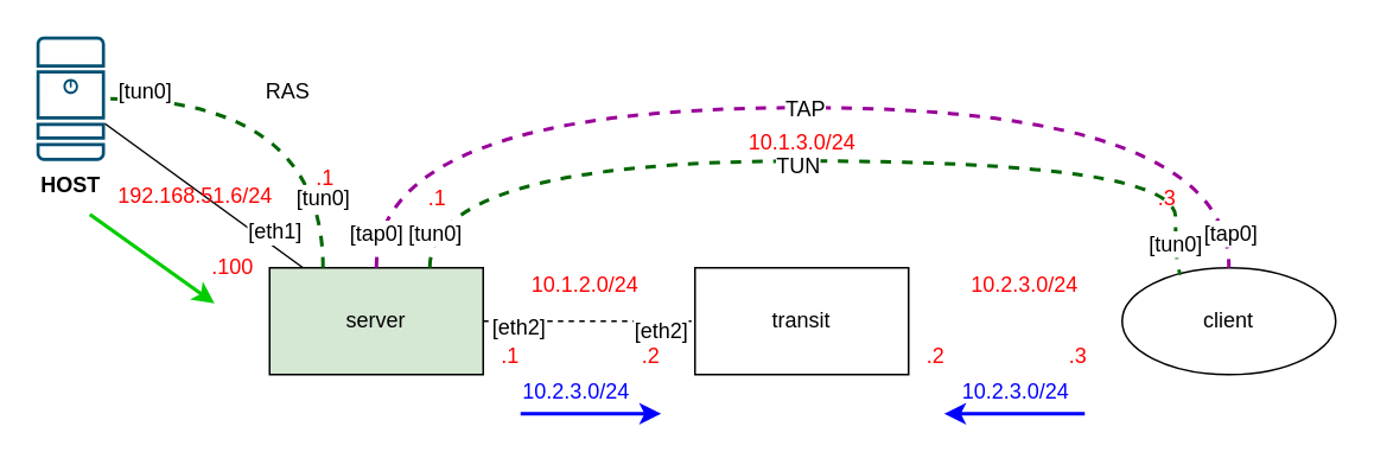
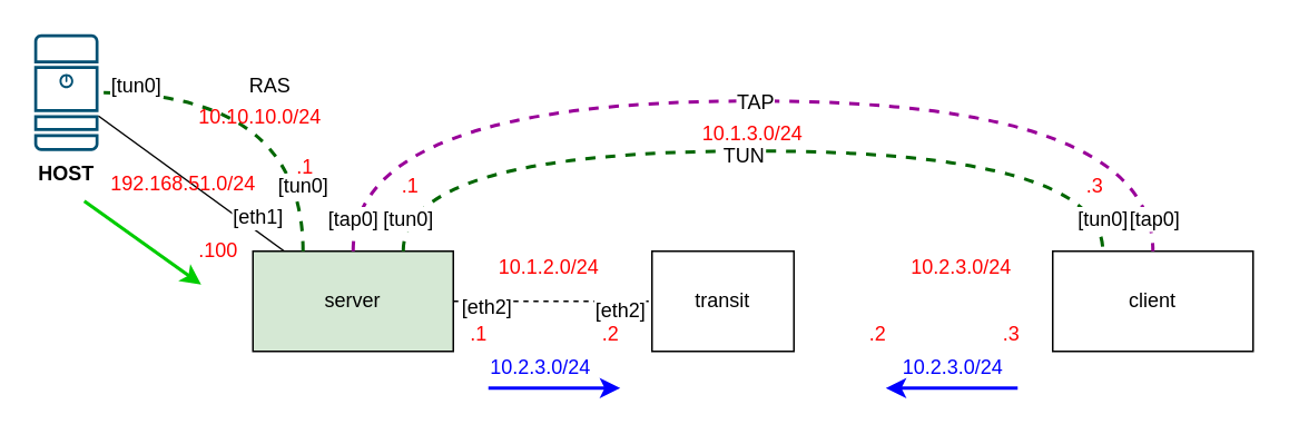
  <mxCell id="0" />
  <mxCell id="1" parent="0" />
  <mxCell id="2" value="HOST" style="points=[[0.015,0.015,0],[0.985,0.015,0],[0.985,0.985,0],[0.015,0.985,0],[0.25,0,0],[0.5,0,0],[0.75,0,0],[1,0.25,0],[1,0.5,0],[1,0.75,0],[0.75,1,0],[0.5,1,0],[0.25,1,0],[0,0.75,0],[0,0.5,0],[0,0.25,0]];verticalLabelPosition=bottom;html=1;verticalAlign=top;aspect=fixed;align=center;pointerEvents=1;shape=mxgraph.cisco19.server;fillColor=#005073;strokeColor=none;fontColor=#000000;fontStyle=1" parent="1" vertex="1"><mxGeometry x="20" y="20" width="38.5" height="70" as="geometry" /></mxCell>
  <mxCell id="3" style="edgeStyle=none;rounded=0;orthogonalLoop=1;jettySize=auto;html=1;endArrow=none;endFill=0;" parent="1" source="2" target="8" edge="1"><mxGeometry relative="1" as="geometry"><mxPoint x="162.75" y="-37.225" as="sourcePoint" /><mxPoint x="288.25" y="-37.25" as="targetPoint" /></mxGeometry></mxCell>
  <mxCell id="4" value="[eth1]" style="text;html=1;align=center;verticalAlign=middle;resizable=0;points=[];labelBackgroundColor=#ffffff;" parent="3" vertex="1" connectable="0"><mxGeometry x="0.6" y="-3" relative="1" as="geometry"><mxPoint x="7.33" y="-6.17" as="offset" /></mxGeometry></mxCell>
- <mxCell id="5" value="192.168.51.6/24" style="text;html=1;align=center;verticalAlign=middle;resizable=0;points=[];autosize=1;fontColor=#FF0000;" parent="1" vertex="1"><mxGeometry x="58.5" y="100" width="100" height="20" as="geometry" /></mxCell>
+ <mxCell id="5" value="192.168.51.0/24" style="text;html=1;align=center;verticalAlign=middle;resizable=0;points=[];autosize=1;fontColor=#FF0000;" parent="1" vertex="1"><mxGeometry x="58.5" y="100" width="100" height="20" as="geometry" /></mxCell>
  <mxCell id="6" value=".100" style="text;html=1;align=center;verticalAlign=middle;resizable=0;points=[];autosize=1;fontColor=#FF0000;" parent="1" vertex="1"><mxGeometry x="110" y="140" width="40" height="20" as="geometry" /></mxCell>
  <mxCell id="7" style="edgeStyle=none;rounded=0;orthogonalLoop=1;jettySize=auto;html=1;endArrow=classic;endFill=1;strokeColor=#00CC00;strokeWidth=2;" parent="1" edge="1"><mxGeometry relative="1" as="geometry"><mxPoint x="50" y="120" as="sourcePoint" /><mxPoint x="120" y="170" as="targetPoint" /></mxGeometry></mxCell>
  <mxCell id="8" value="server" style="rounded=0;whiteSpace=wrap;html=1;fillColor=#d5e8d4;" vertex="1" parent="1"><mxGeometry x="151" y="150" width="120" height="60" as="geometry" /></mxCell>
- <mxCell id="9" value="client" style="ellipse;whiteSpace=wrap;html=1;" vertex="1" parent="1"><mxGeometry x="630" y="150" width="120" height="60" as="geometry" /></mxCell>
+ <mxCell id="9" value="client" style="rounded=0;whiteSpace=wrap;html=1;" vertex="1" parent="1"><mxGeometry x="630" y="150" width="120" height="60" as="geometry" /></mxCell>
  <mxCell id="10" style="edgeStyle=none;rounded=0;orthogonalLoop=1;jettySize=auto;html=1;endArrow=none;endFill=0;exitX=1;exitY=0.5;exitDx=0;exitDy=0;entryX=0;entryY=0.5;entryDx=0;entryDy=0;dashed=1;" edge="1" parent="1" source="8" target="13"><mxGeometry relative="1" as="geometry"><mxPoint x="331" y="-55" as="sourcePoint" /><mxPoint x="480" y="-55" as="targetPoint" /></mxGeometry></mxCell>
  <mxCell id="11" value="[eth2]" style="text;html=1;align=center;verticalAlign=middle;resizable=0;points=[];labelBackgroundColor=#ffffff;" vertex="1" connectable="0" parent="10"><mxGeometry x="-0.821" y="-3" relative="1" as="geometry"><mxPoint x="8" as="offset" /></mxGeometry></mxCell>
  <mxCell id="12" value="[eth2]" style="text;html=1;align=center;verticalAlign=middle;resizable=0;points=[];labelBackgroundColor=#ffffff;" vertex="1" connectable="0" parent="10"><mxGeometry x="0.6" y="-3" relative="1" as="geometry"><mxPoint x="4" y="2" as="offset" /></mxGeometry></mxCell>
- <mxCell id="13" value="transit" style="rounded=0;whiteSpace=wrap;html=1;" vertex="1" parent="1"><mxGeometry x="390" y="150" width="120" height="60" as="geometry" /></mxCell>
+ <mxCell id="13" value="transit" style="rounded=0;whiteSpace=wrap;html=1;" vertex="1" parent="1"><mxGeometry x="390" y="150" width="85" height="60" as="geometry" /></mxCell>
  <mxCell id="14" value="10.1.2.0/24" style="text;html=1;align=center;verticalAlign=middle;resizable=0;points=[];autosize=1;fontColor=#FF0000;" vertex="1" parent="1"><mxGeometry x="288" y="150" width="80" height="20" as="geometry" /></mxCell>
  <mxCell id="15" value="10.2.3.0/24" style="text;html=1;align=center;verticalAlign=middle;resizable=0;points=[];autosize=1;fontColor=#FF0000;" vertex="1" parent="1"><mxGeometry x="535" y="150" width="80" height="20" as="geometry" /></mxCell>
  <mxCell id="16" value=".1" style="text;html=1;align=center;verticalAlign=middle;resizable=0;points=[];autosize=1;fontColor=#FF0000;" vertex="1" parent="1"><mxGeometry x="271" y="190" width="30" height="20" as="geometry" /></mxCell>
  <mxCell id="17" value=".2" style="text;html=1;align=center;verticalAlign=middle;resizable=0;points=[];autosize=1;fontColor=#FF0000;" vertex="1" parent="1"><mxGeometry x="350" y="190" width="30" height="20" as="geometry" /></mxCell>
  <mxCell id="18" value=".2" style="text;html=1;align=center;verticalAlign=middle;resizable=0;points=[];autosize=1;fontColor=#FF0000;" vertex="1" parent="1"><mxGeometry x="510" y="190" width="30" height="20" as="geometry" /></mxCell>
  <mxCell id="19" value=".3" style="text;html=1;align=center;verticalAlign=middle;resizable=0;points=[];autosize=1;fontColor=#FF0000;" vertex="1" parent="1"><mxGeometry x="590" y="190" width="30" height="20" as="geometry" /></mxCell>
  <mxCell id="20" style="rounded=0;orthogonalLoop=1;jettySize=auto;html=1;exitX=0.5;exitY=0;exitDx=0;exitDy=0;entryX=0.5;entryY=0;entryDx=0;entryDy=0;endArrow=none;endFill=0;strokeWidth=2;strokeColor=#990099;dashed=1;edgeStyle=orthogonalEdgeStyle;curved=1;" edge="1" parent="1" source="8" target="9"><mxGeometry relative="1" as="geometry"><mxPoint x="288.25" y="-37.25" as="sourcePoint" /><mxPoint x="522.75" y="-37.225" as="targetPoint" /><Array as="points"><mxPoint x="211" y="60" /><mxPoint x="690" y="60" /></Array></mxGeometry></mxCell>
  <mxCell id="21" value="TAP" style="text;html=1;align=center;verticalAlign=middle;resizable=0;points=[];labelBackgroundColor=#ffffff;" vertex="1" connectable="0" parent="20"><mxGeometry x="0.049" y="-1" relative="1" as="geometry"><mxPoint x="-15.05" y="-1" as="offset" /></mxGeometry></mxCell>
  <mxCell id="22" value="[tap0]" style="text;html=1;align=center;verticalAlign=middle;resizable=0;points=[];labelBackgroundColor=#ffffff;" vertex="1" connectable="0" parent="20"><mxGeometry x="-0.798" y="12" relative="1" as="geometry"><mxPoint x="11" y="47" as="offset" /></mxGeometry></mxCell>
  <mxCell id="23" value="[tap0]" style="text;html=1;align=center;verticalAlign=middle;resizable=0;points=[];labelBackgroundColor=#ffffff;" vertex="1" connectable="0" parent="20"><mxGeometry x="0.783" y="13" relative="1" as="geometry"><mxPoint x="-13" y="52" as="offset" /></mxGeometry></mxCell>
  <mxCell id="24" style="edgeStyle=orthogonalEdgeStyle;rounded=0;orthogonalLoop=1;jettySize=auto;html=1;exitX=0.75;exitY=0;exitDx=0;exitDy=0;entryX=0.25;entryY=0;entryDx=0;entryDy=0;endArrow=none;endFill=0;curved=1;strokeWidth=2;strokeColor=#006600;dashed=1;" edge="1" parent="1" source="8" target="9"><mxGeometry relative="1" as="geometry"><Array as="points"><mxPoint x="241" y="90" /><mxPoint x="660" y="90" /></Array><mxPoint x="306" y="-80" as="sourcePoint" /><mxPoint x="505" y="-80" as="targetPoint" /></mxGeometry></mxCell>
  <mxCell id="25" value="TUN" style="text;html=1;align=center;verticalAlign=middle;resizable=0;points=[];labelBackgroundColor=#ffffff;" vertex="1" connectable="0" parent="24"><mxGeometry x="-0.025" y="-2" relative="1" as="geometry"><mxPoint as="offset" /></mxGeometry></mxCell>
  <mxCell id="26" value="[tun0]" style="text;html=1;align=center;verticalAlign=middle;resizable=0;points=[];labelBackgroundColor=#ffffff;" vertex="1" connectable="0" parent="24"><mxGeometry x="-0.89" y="-2" relative="1" as="geometry"><mxPoint y="10" as="offset" /></mxGeometry></mxCell>
  <mxCell id="27" value="[tun0]" style="text;html=1;align=center;verticalAlign=middle;resizable=0;points=[];labelBackgroundColor=#ffffff;" vertex="1" connectable="0" parent="24"><mxGeometry x="0.89" y="-1" relative="1" as="geometry"><mxPoint y="10" as="offset" /></mxGeometry></mxCell>
  <mxCell id="28" value="10.1.3.0/24" style="text;html=1;align=center;verticalAlign=middle;resizable=0;points=[];autosize=1;fontColor=#FF0000;" vertex="1" parent="1"><mxGeometry x="410" y="70" width="80" height="20" as="geometry" /></mxCell>
  <mxCell id="29" value=".1" style="text;html=1;align=center;verticalAlign=middle;resizable=0;points=[];autosize=1;fontColor=#FF0000;" vertex="1" parent="1"><mxGeometry x="230" y="101" width="30" height="20" as="geometry" /></mxCell>
  <mxCell id="30" value=".3" style="text;html=1;align=center;verticalAlign=middle;resizable=0;points=[];autosize=1;fontColor=#FF0000;" vertex="1" parent="1"><mxGeometry x="640" y="101" width="30" height="20" as="geometry" /></mxCell>
  <mxCell id="31" style="edgeStyle=none;rounded=0;orthogonalLoop=1;jettySize=auto;html=1;endArrow=classic;endFill=1;entryX=0;entryY=0.5;entryDx=0;entryDy=0;entryPerimeter=0;strokeColor=#0000FF;strokeWidth=2;" edge="1" parent="1"><mxGeometry relative="1" as="geometry"><mxPoint x="292" y="232" as="sourcePoint" /><mxPoint x="371" y="232" as="targetPoint" /></mxGeometry></mxCell>
  <mxCell id="32" value="10.2.3.0/24" style="text;html=1;align=center;verticalAlign=middle;resizable=0;points=[];autosize=1;fontColor=#0000FF;" vertex="1" parent="1"><mxGeometry x="283" y="210" width="80" height="20" as="geometry" /></mxCell>
  <mxCell id="33" style="edgeStyle=none;rounded=0;orthogonalLoop=1;jettySize=auto;html=1;endArrow=none;endFill=0;entryX=0;entryY=0.5;entryDx=0;entryDy=0;entryPerimeter=0;strokeColor=#0000FF;strokeWidth=2;startArrow=classic;startFill=1;" edge="1" parent="1"><mxGeometry relative="1" as="geometry"><mxPoint x="530" y="232" as="sourcePoint" /><mxPoint x="609" y="232" as="targetPoint" /></mxGeometry></mxCell>
  <mxCell id="34" value="10.2.3.0/24" style="text;html=1;align=center;verticalAlign=middle;resizable=0;points=[];autosize=1;fontColor=#0000FF;" vertex="1" parent="1"><mxGeometry x="530" y="210" width="80" height="20" as="geometry" /></mxCell>
  <mxCell id="35" style="edgeStyle=orthogonalEdgeStyle;rounded=0;orthogonalLoop=1;jettySize=auto;html=1;exitX=0.25;exitY=0;exitDx=0;exitDy=0;entryX=1;entryY=0.5;entryDx=0;entryDy=0;endArrow=none;endFill=0;curved=1;strokeWidth=2;strokeColor=#006600;dashed=1;entryPerimeter=0;" edge="1" parent="1" source="8" target="2"><mxGeometry relative="1" as="geometry"><mxPoint x="251" y="160" as="sourcePoint" /><mxPoint x="670" y="160" as="targetPoint" /></mxGeometry></mxCell>
  <mxCell id="36" value="RAS" style="text;html=1;align=center;verticalAlign=middle;resizable=0;points=[];labelBackgroundColor=#ffffff;" vertex="1" connectable="0" parent="35"><mxGeometry x="-0.025" y="-2" relative="1" as="geometry"><mxPoint x="-10" y="-3" as="offset" /></mxGeometry></mxCell>
  <mxCell id="37" value="[tun0]" style="text;html=1;align=center;verticalAlign=middle;resizable=0;points=[];labelBackgroundColor=#ffffff;" vertex="1" connectable="0" parent="35"><mxGeometry x="-0.89" y="-2" relative="1" as="geometry"><mxPoint x="-3" y="-28" as="offset" /></mxGeometry></mxCell>
  <mxCell id="38" value="[tun0]" style="text;html=1;align=center;verticalAlign=middle;resizable=0;points=[];labelBackgroundColor=#ffffff;" vertex="1" connectable="0" parent="35"><mxGeometry x="0.89" y="-1" relative="1" as="geometry"><mxPoint x="10" y="-4" as="offset" /></mxGeometry></mxCell>
+ <mxCell id="39" value="10.10.10.0/24" style="text;html=1;align=center;verticalAlign=middle;resizable=0;points=[];autosize=1;fontColor=#FF0000;" vertex="1" parent="1"><mxGeometry x="110" y="60" width="90" height="20" as="geometry" /></mxCell>
  <mxCell id="40" value=".1" style="text;html=1;align=center;verticalAlign=middle;resizable=0;points=[];autosize=1;fontColor=#FF0000;" vertex="1" parent="1"><mxGeometry x="167" y="90" width="30" height="20" as="geometry" /></mxCell>
